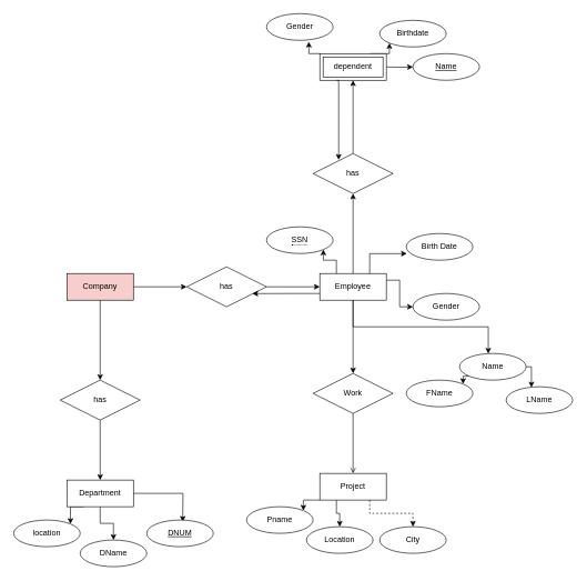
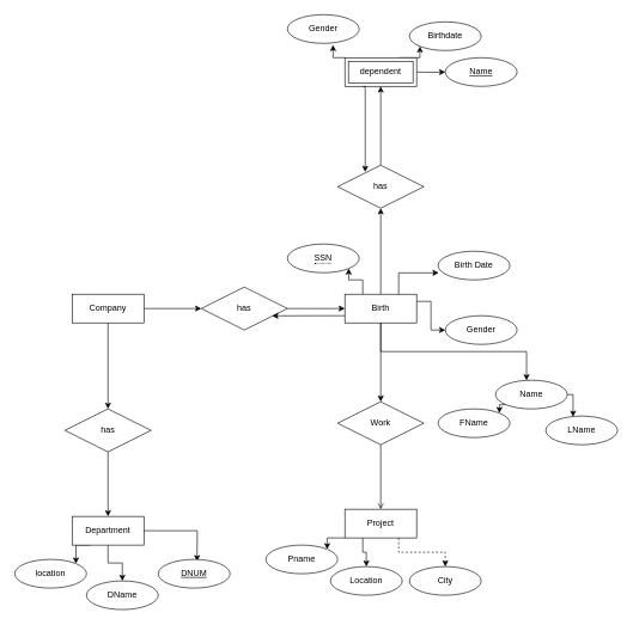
  <mxCell id="0" />
  <mxCell id="1" parent="0" />
  <mxCell id="2" style="edgeStyle=orthogonalEdgeStyle;rounded=0;orthogonalLoop=1;jettySize=auto;html=1;exitX=1;exitY=0.5;exitDx=0;exitDy=0;entryX=0;entryY=0.5;entryDx=0;entryDy=0;" parent="1" source="4" target="20" edge="1"><mxGeometry relative="1" as="geometry" /></mxCell>
  <mxCell id="3" style="edgeStyle=orthogonalEdgeStyle;rounded=0;orthogonalLoop=1;jettySize=auto;html=1;exitX=0.5;exitY=1;exitDx=0;exitDy=0;" parent="1" source="4" target="24" edge="1"><mxGeometry relative="1" as="geometry" /></mxCell>
- <mxCell id="4" value="Company" style="whiteSpace=wrap;html=1;align=center;fillColor=#f8cecc;" parent="1" vertex="1"><mxGeometry x="100" y="410" width="100" height="40" as="geometry" /></mxCell>
+ <mxCell id="4" value="Company" style="whiteSpace=wrap;html=1;align=center;" parent="1" vertex="1"><mxGeometry x="100" y="410" width="100" height="40" as="geometry" /></mxCell>
  <mxCell id="5" style="edgeStyle=orthogonalEdgeStyle;rounded=0;orthogonalLoop=1;jettySize=auto;html=1;exitX=1;exitY=0.25;exitDx=0;exitDy=0;" parent="1" source="9" target="12" edge="1"><mxGeometry relative="1" as="geometry" /></mxCell>
  <mxCell id="6" style="edgeStyle=orthogonalEdgeStyle;rounded=0;orthogonalLoop=1;jettySize=auto;html=1;exitX=0.5;exitY=1;exitDx=0;exitDy=0;entryX=0.5;entryY=0;entryDx=0;entryDy=0;" parent="1" source="9" target="32" edge="1"><mxGeometry relative="1" as="geometry" /></mxCell>
  <mxCell id="7" style="edgeStyle=orthogonalEdgeStyle;rounded=0;orthogonalLoop=1;jettySize=auto;html=1;exitX=0.25;exitY=0;exitDx=0;exitDy=0;entryX=1;entryY=1;entryDx=0;entryDy=0;" parent="1" source="9" target="22" edge="1"><mxGeometry relative="1" as="geometry" /></mxCell>
  <mxCell id="8" style="edgeStyle=orthogonalEdgeStyle;rounded=0;orthogonalLoop=1;jettySize=auto;html=1;exitX=0.5;exitY=0;exitDx=0;exitDy=0;entryX=0.5;entryY=1;entryDx=0;entryDy=0;" parent="1" source="9" target="42" edge="1"><mxGeometry relative="1" as="geometry" /></mxCell>
- <mxCell id="9" value="Employee" style="whiteSpace=wrap;html=1;align=center;" parent="1" vertex="1"><mxGeometry x="480" y="410" width="100" height="40" as="geometry" /></mxCell>
+ <mxCell id="9" value="Birth" style="whiteSpace=wrap;html=1;align=center;" parent="1" vertex="1"><mxGeometry x="480" y="410" width="100" height="40" as="geometry" /></mxCell>
  <mxCell id="10" style="edgeStyle=orthogonalEdgeStyle;rounded=0;orthogonalLoop=1;jettySize=auto;html=1;exitX=0;exitY=1;exitDx=0;exitDy=0;entryX=1;entryY=0;entryDx=0;entryDy=0;" parent="1" source="11" target="14" edge="1"><mxGeometry relative="1" as="geometry" /></mxCell>
  <mxCell id="11" value="Name" style="ellipse;whiteSpace=wrap;html=1;align=center;" parent="1" vertex="1"><mxGeometry x="690" y="530" width="100" height="40" as="geometry" /></mxCell>
  <mxCell id="12" value="Gender" style="ellipse;whiteSpace=wrap;html=1;align=center;" parent="1" vertex="1"><mxGeometry x="620" y="440" width="100" height="40" as="geometry" /></mxCell>
  <mxCell id="13" value="Birth Date" style="ellipse;whiteSpace=wrap;html=1;align=center;" parent="1" vertex="1"><mxGeometry x="610" y="350" width="100" height="40" as="geometry" /></mxCell>
  <mxCell id="14" value="FName" style="ellipse;whiteSpace=wrap;html=1;align=center;" parent="1" vertex="1"><mxGeometry x="610" y="570" width="100" height="40" as="geometry" /></mxCell>
  <mxCell id="15" value="LName" style="ellipse;whiteSpace=wrap;html=1;align=center;" parent="1" vertex="1"><mxGeometry x="760" y="580" width="100" height="40" as="geometry" /></mxCell>
  <mxCell id="16" style="edgeStyle=orthogonalEdgeStyle;rounded=0;orthogonalLoop=1;jettySize=auto;html=1;exitX=0.5;exitY=1;exitDx=0;exitDy=0;entryX=0.432;entryY=0.005;entryDx=0;entryDy=0;entryPerimeter=0;" parent="1" source="9" target="11" edge="1"><mxGeometry relative="1" as="geometry" /></mxCell>
  <mxCell id="17" style="edgeStyle=orthogonalEdgeStyle;rounded=0;orthogonalLoop=1;jettySize=auto;html=1;exitX=1;exitY=0.5;exitDx=0;exitDy=0;entryX=0.38;entryY=0.025;entryDx=0;entryDy=0;entryPerimeter=0;" parent="1" source="11" target="15" edge="1"><mxGeometry relative="1" as="geometry" /></mxCell>
  <mxCell id="18" style="edgeStyle=orthogonalEdgeStyle;rounded=0;orthogonalLoop=1;jettySize=auto;html=1;exitX=0.75;exitY=0;exitDx=0;exitDy=0;entryX=0.008;entryY=0.755;entryDx=0;entryDy=0;entryPerimeter=0;" parent="1" source="9" target="13" edge="1"><mxGeometry relative="1" as="geometry" /></mxCell>
  <mxCell id="19" style="edgeStyle=orthogonalEdgeStyle;rounded=0;orthogonalLoop=1;jettySize=auto;html=1;exitX=1;exitY=0.5;exitDx=0;exitDy=0;entryX=0;entryY=0.5;entryDx=0;entryDy=0;" parent="1" source="20" target="9" edge="1"><mxGeometry relative="1" as="geometry" /></mxCell>
  <mxCell id="20" value="has" style="shape=rhombus;perimeter=rhombusPerimeter;whiteSpace=wrap;html=1;align=center;" parent="1" vertex="1"><mxGeometry x="280" y="400" width="120" height="60" as="geometry" /></mxCell>
  <mxCell id="21" style="edgeStyle=orthogonalEdgeStyle;rounded=0;orthogonalLoop=1;jettySize=auto;html=1;exitX=0;exitY=0.75;exitDx=0;exitDy=0;entryX=0.823;entryY=0.67;entryDx=0;entryDy=0;entryPerimeter=0;" parent="1" source="9" target="20" edge="1"><mxGeometry relative="1" as="geometry" /></mxCell>
  <mxCell id="22" value="&lt;span style=&quot;border-bottom: 1px dotted&quot;&gt;SSN&lt;/span&gt;" style="ellipse;whiteSpace=wrap;html=1;align=center;" parent="1" vertex="1"><mxGeometry x="400" y="340" width="100" height="40" as="geometry" /></mxCell>
  <mxCell id="23" style="edgeStyle=orthogonalEdgeStyle;rounded=0;orthogonalLoop=1;jettySize=auto;html=1;exitX=0.5;exitY=1;exitDx=0;exitDy=0;" parent="1" source="24" target="27" edge="1"><mxGeometry relative="1" as="geometry" /></mxCell>
  <mxCell id="24" value="has" style="shape=rhombus;perimeter=rhombusPerimeter;whiteSpace=wrap;html=1;align=center;" parent="1" vertex="1"><mxGeometry x="90" y="570" width="120" height="60" as="geometry" /></mxCell>
  <mxCell id="25" style="edgeStyle=orthogonalEdgeStyle;rounded=0;orthogonalLoop=1;jettySize=auto;html=1;exitX=0.25;exitY=1;exitDx=0;exitDy=0;entryX=1;entryY=0;entryDx=0;entryDy=0;" parent="1" source="27" target="28" edge="1"><mxGeometry relative="1" as="geometry" /></mxCell>
  <mxCell id="26" style="edgeStyle=orthogonalEdgeStyle;rounded=0;orthogonalLoop=1;jettySize=auto;html=1;exitX=0.5;exitY=1;exitDx=0;exitDy=0;entryX=0.5;entryY=0;entryDx=0;entryDy=0;" parent="1" source="27" target="29" edge="1"><mxGeometry relative="1" as="geometry" /></mxCell>
  <mxCell id="27" value="Department" style="whiteSpace=wrap;html=1;align=center;" parent="1" vertex="1"><mxGeometry x="100" y="720" width="100" height="40" as="geometry" /></mxCell>
  <mxCell id="28" value="location" style="ellipse;whiteSpace=wrap;html=1;align=center;" parent="1" vertex="1"><mxGeometry x="20" y="780" width="100" height="40" as="geometry" /></mxCell>
  <mxCell id="29" value="DName" style="ellipse;whiteSpace=wrap;html=1;align=center;" parent="1" vertex="1"><mxGeometry x="120" y="810" width="100" height="40" as="geometry" /></mxCell>
  <mxCell id="30" style="edgeStyle=orthogonalEdgeStyle;rounded=0;orthogonalLoop=1;jettySize=auto;html=1;exitX=1;exitY=0.5;exitDx=0;exitDy=0;entryX=0.44;entryY=0.065;entryDx=0;entryDy=0;entryPerimeter=0;" parent="1" source="27" edge="1"><mxGeometry relative="1" as="geometry"><mxPoint x="274" y="782.6" as="targetPoint" /></mxGeometry></mxCell>
  <mxCell id="31" style="edgeStyle=orthogonalEdgeStyle;rounded=0;orthogonalLoop=1;jettySize=auto;html=1;exitX=0.5;exitY=1;exitDx=0;exitDy=0;entryX=0.5;entryY=0;entryDx=0;entryDy=0;endArrow=open;" parent="1" source="32" target="36" edge="1"><mxGeometry relative="1" as="geometry" /></mxCell>
  <mxCell id="32" value="Work" style="shape=rhombus;perimeter=rhombusPerimeter;whiteSpace=wrap;html=1;align=center;" parent="1" vertex="1"><mxGeometry x="470" y="560" width="120" height="60" as="geometry" /></mxCell>
  <mxCell id="33" style="edgeStyle=orthogonalEdgeStyle;rounded=0;orthogonalLoop=1;jettySize=auto;html=1;exitX=0;exitY=1;exitDx=0;exitDy=0;entryX=1;entryY=0;entryDx=0;entryDy=0;" parent="1" source="36" target="39" edge="1"><mxGeometry relative="1" as="geometry" /></mxCell>
  <mxCell id="34" style="edgeStyle=orthogonalEdgeStyle;rounded=0;orthogonalLoop=1;jettySize=auto;html=1;exitX=0.25;exitY=1;exitDx=0;exitDy=0;entryX=0.5;entryY=0;entryDx=0;entryDy=0;" parent="1" source="36" target="38" edge="1"><mxGeometry relative="1" as="geometry" /></mxCell>
  <mxCell id="35" style="edgeStyle=orthogonalEdgeStyle;rounded=0;orthogonalLoop=1;jettySize=auto;html=1;exitX=0.75;exitY=1;exitDx=0;exitDy=0;dashed=1;" parent="1" source="36" target="37" edge="1"><mxGeometry relative="1" as="geometry" /></mxCell>
  <mxCell id="36" value="Project" style="whiteSpace=wrap;html=1;align=center;" parent="1" vertex="1"><mxGeometry x="480" y="710" width="100" height="40" as="geometry" /></mxCell>
  <mxCell id="37" value="City" style="ellipse;whiteSpace=wrap;html=1;align=center;" parent="1" vertex="1"><mxGeometry x="570" y="790" width="100" height="40" as="geometry" /></mxCell>
  <mxCell id="38" value="Location" style="ellipse;whiteSpace=wrap;html=1;align=center;" parent="1" vertex="1"><mxGeometry x="460" y="790" width="100" height="40" as="geometry" /></mxCell>
  <mxCell id="39" value="Pname" style="ellipse;whiteSpace=wrap;html=1;align=center;" parent="1" vertex="1"><mxGeometry x="370" y="760" width="100" height="40" as="geometry" /></mxCell>
  <mxCell id="40" value="DNUM" style="ellipse;whiteSpace=wrap;html=1;align=center;fontStyle=4;" parent="1" vertex="1"><mxGeometry x="220" y="780" width="100" height="40" as="geometry" /></mxCell>
  <mxCell id="41" style="edgeStyle=orthogonalEdgeStyle;rounded=0;orthogonalLoop=1;jettySize=auto;html=1;exitX=0.5;exitY=0;exitDx=0;exitDy=0;entryX=0.5;entryY=1;entryDx=0;entryDy=0;" parent="1" source="42" edge="1"><mxGeometry relative="1" as="geometry"><mxPoint x="530" y="120" as="targetPoint" /></mxGeometry></mxCell>
  <mxCell id="42" value="has" style="shape=rhombus;perimeter=rhombusPerimeter;whiteSpace=wrap;html=1;align=center;" parent="1" vertex="1"><mxGeometry x="470" y="230" width="120" height="60" as="geometry" /></mxCell>
  <mxCell id="43" style="edgeStyle=orthogonalEdgeStyle;rounded=0;orthogonalLoop=1;jettySize=auto;html=1;exitX=1;exitY=0.5;exitDx=0;exitDy=0;entryX=0;entryY=0.5;entryDx=0;entryDy=0;" parent="1" target="48" edge="1"><mxGeometry relative="1" as="geometry"><mxPoint x="580" y="100" as="sourcePoint" /></mxGeometry></mxCell>
  <mxCell id="44" style="edgeStyle=orthogonalEdgeStyle;rounded=0;orthogonalLoop=1;jettySize=auto;html=1;exitX=0.75;exitY=0;exitDx=0;exitDy=0;entryX=0;entryY=1;entryDx=0;entryDy=0;" parent="1" target="46" edge="1"><mxGeometry relative="1" as="geometry"><mxPoint x="555" y="80" as="sourcePoint" /></mxGeometry></mxCell>
  <mxCell id="45" value="Gender" style="ellipse;whiteSpace=wrap;html=1;align=center;" parent="1" vertex="1"><mxGeometry x="400" y="20" width="100" height="40" as="geometry" /></mxCell>
  <mxCell id="46" value="Birthdate" style="ellipse;whiteSpace=wrap;html=1;align=center;" parent="1" vertex="1"><mxGeometry x="570" y="30" width="100" height="40" as="geometry" /></mxCell>
  <mxCell id="47" style="edgeStyle=orthogonalEdgeStyle;rounded=0;orthogonalLoop=1;jettySize=auto;html=1;exitX=0.5;exitY=1;exitDx=0;exitDy=0;" parent="1" source="45" target="45" edge="1"><mxGeometry relative="1" as="geometry" /></mxCell>
  <mxCell id="48" value="Name" style="ellipse;whiteSpace=wrap;html=1;align=center;fontStyle=4;" parent="1" vertex="1"><mxGeometry x="620" y="80" width="100" height="40" as="geometry" /></mxCell>
  <mxCell id="49" style="edgeStyle=orthogonalEdgeStyle;rounded=0;orthogonalLoop=1;jettySize=auto;html=1;exitX=0;exitY=0;exitDx=0;exitDy=0;entryX=0.636;entryY=1.055;entryDx=0;entryDy=0;entryPerimeter=0;" parent="1" target="45" edge="1"><mxGeometry relative="1" as="geometry"><mxPoint x="480" y="80" as="sourcePoint" /></mxGeometry></mxCell>
  <mxCell id="50" value="dependent" style="shape=ext;margin=3;double=1;whiteSpace=wrap;html=1;align=center;" parent="1" vertex="1"><mxGeometry x="480" y="80" width="100" height="40" as="geometry" /></mxCell>
  <mxCell id="51" style="edgeStyle=orthogonalEdgeStyle;rounded=0;orthogonalLoop=1;jettySize=auto;html=1;exitX=0.25;exitY=1;exitDx=0;exitDy=0;entryX=0.32;entryY=0.157;entryDx=0;entryDy=0;entryPerimeter=0;" parent="1" source="50" target="42" edge="1"><mxGeometry relative="1" as="geometry"><Array as="points"><mxPoint x="508" y="120" /></Array></mxGeometry></mxCell>
